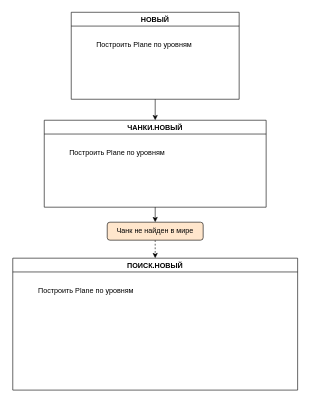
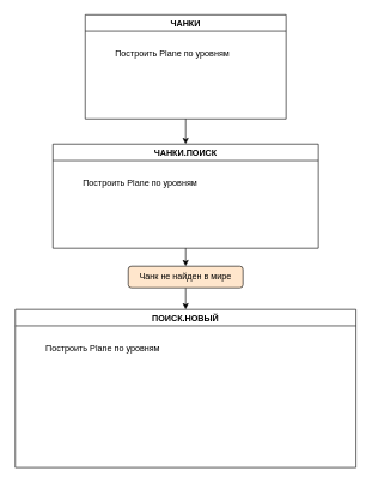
  <mxCell id="0" />
  <mxCell id="1" parent="0" />
  <mxCell id="2" style="rounded=0;orthogonalLoop=1;jettySize=auto;html=1;exitX=0.5;exitY=1;exitDx=0;exitDy=0;entryX=0.5;entryY=0;entryDx=0;entryDy=0;" edge="1" parent="1" source="3" target="6"><mxGeometry relative="1" as="geometry" /></mxCell>
- <mxCell id="3" value="НОВЫЙ" style="swimlane;startSize=23;" parent="1" vertex="1"><mxGeometry x="118" y="20" width="280" height="145" as="geometry"><mxRectangle x="200" y="310" width="200" height="23" as="alternateBounds" /></mxGeometry></mxCell>
+ <mxCell id="3" value="ЧАНКИ" style="swimlane;startSize=23;" parent="1" vertex="1"><mxGeometry x="118" y="20" width="280" height="145" as="geometry"><mxRectangle x="200" y="310" width="200" height="23" as="alternateBounds" /></mxGeometry></mxCell>
  <mxCell id="4" value="Построить Plane по уровням&amp;nbsp;" style="text;html=1;resizable=0;points=[];autosize=1;align=left;verticalAlign=top;spacingTop=-4;" parent="3" vertex="1"><mxGeometry x="40" y="45" width="180" height="20" as="geometry" /></mxCell>
- <mxCell id="5" style="edgeStyle=none;rounded=0;orthogonalLoop=1;jettySize=auto;html=1;entryX=0.5;entryY=0;entryDx=0;entryDy=0;dashed=1;" edge="1" parent="1" source="10" target="8"><mxGeometry relative="1" as="geometry" /></mxCell>
- <mxCell id="6" value="ЧАНКИ.НОВЫЙ" style="swimlane;startSize=23;" vertex="1" parent="1"><mxGeometry x="73" y="200" width="370" height="145" as="geometry"><mxRectangle x="200" y="310" width="200" height="23" as="alternateBounds" /></mxGeometry></mxCell>
+ <mxCell id="5" style="edgeStyle=none;rounded=0;orthogonalLoop=1;jettySize=auto;html=1;entryX=0.5;entryY=0;entryDx=0;entryDy=0;" edge="1" parent="1" source="10" target="8"><mxGeometry relative="1" as="geometry" /></mxCell>
+ <mxCell id="6" value="ЧАНКИ.ПОИСК" style="swimlane;startSize=23;" vertex="1" parent="1"><mxGeometry x="73" y="200" width="370" height="145" as="geometry"><mxRectangle x="200" y="310" width="200" height="23" as="alternateBounds" /></mxGeometry></mxCell>
  <mxCell id="7" value="Построить Plane по уровням&amp;nbsp;" style="text;html=1;resizable=0;points=[];autosize=1;align=left;verticalAlign=top;spacingTop=-4;" vertex="1" parent="6"><mxGeometry x="40" y="45" width="180" height="20" as="geometry" /></mxCell>
  <mxCell id="8" value="ПОИСК.НОВЫЙ" style="swimlane;startSize=23;" vertex="1" parent="1"><mxGeometry x="20.5" y="430" width="475" height="220" as="geometry"><mxRectangle x="200" y="310" width="200" height="23" as="alternateBounds" /></mxGeometry></mxCell>
  <mxCell id="9" value="Построить Plane по уровням&amp;nbsp;" style="text;html=1;resizable=0;points=[];autosize=1;align=left;verticalAlign=top;spacingTop=-4;" vertex="1" parent="8"><mxGeometry x="40" y="45" width="180" height="20" as="geometry" /></mxCell>
  <mxCell id="10" value="Чанк не найден в мире" style="rounded=1;whiteSpace=wrap;html=1;fillColor=#ffe6cc;" vertex="1" parent="1"><mxGeometry x="178" y="370" width="160" height="30" as="geometry" /></mxCell>
  <mxCell id="11" style="edgeStyle=none;rounded=0;orthogonalLoop=1;jettySize=auto;html=1;entryX=0.5;entryY=0;entryDx=0;entryDy=0;" edge="1" parent="1" source="6" target="10"><mxGeometry relative="1" as="geometry"><mxPoint x="258" y="345" as="sourcePoint" /><mxPoint x="258" y="440" as="targetPoint" /></mxGeometry></mxCell>
